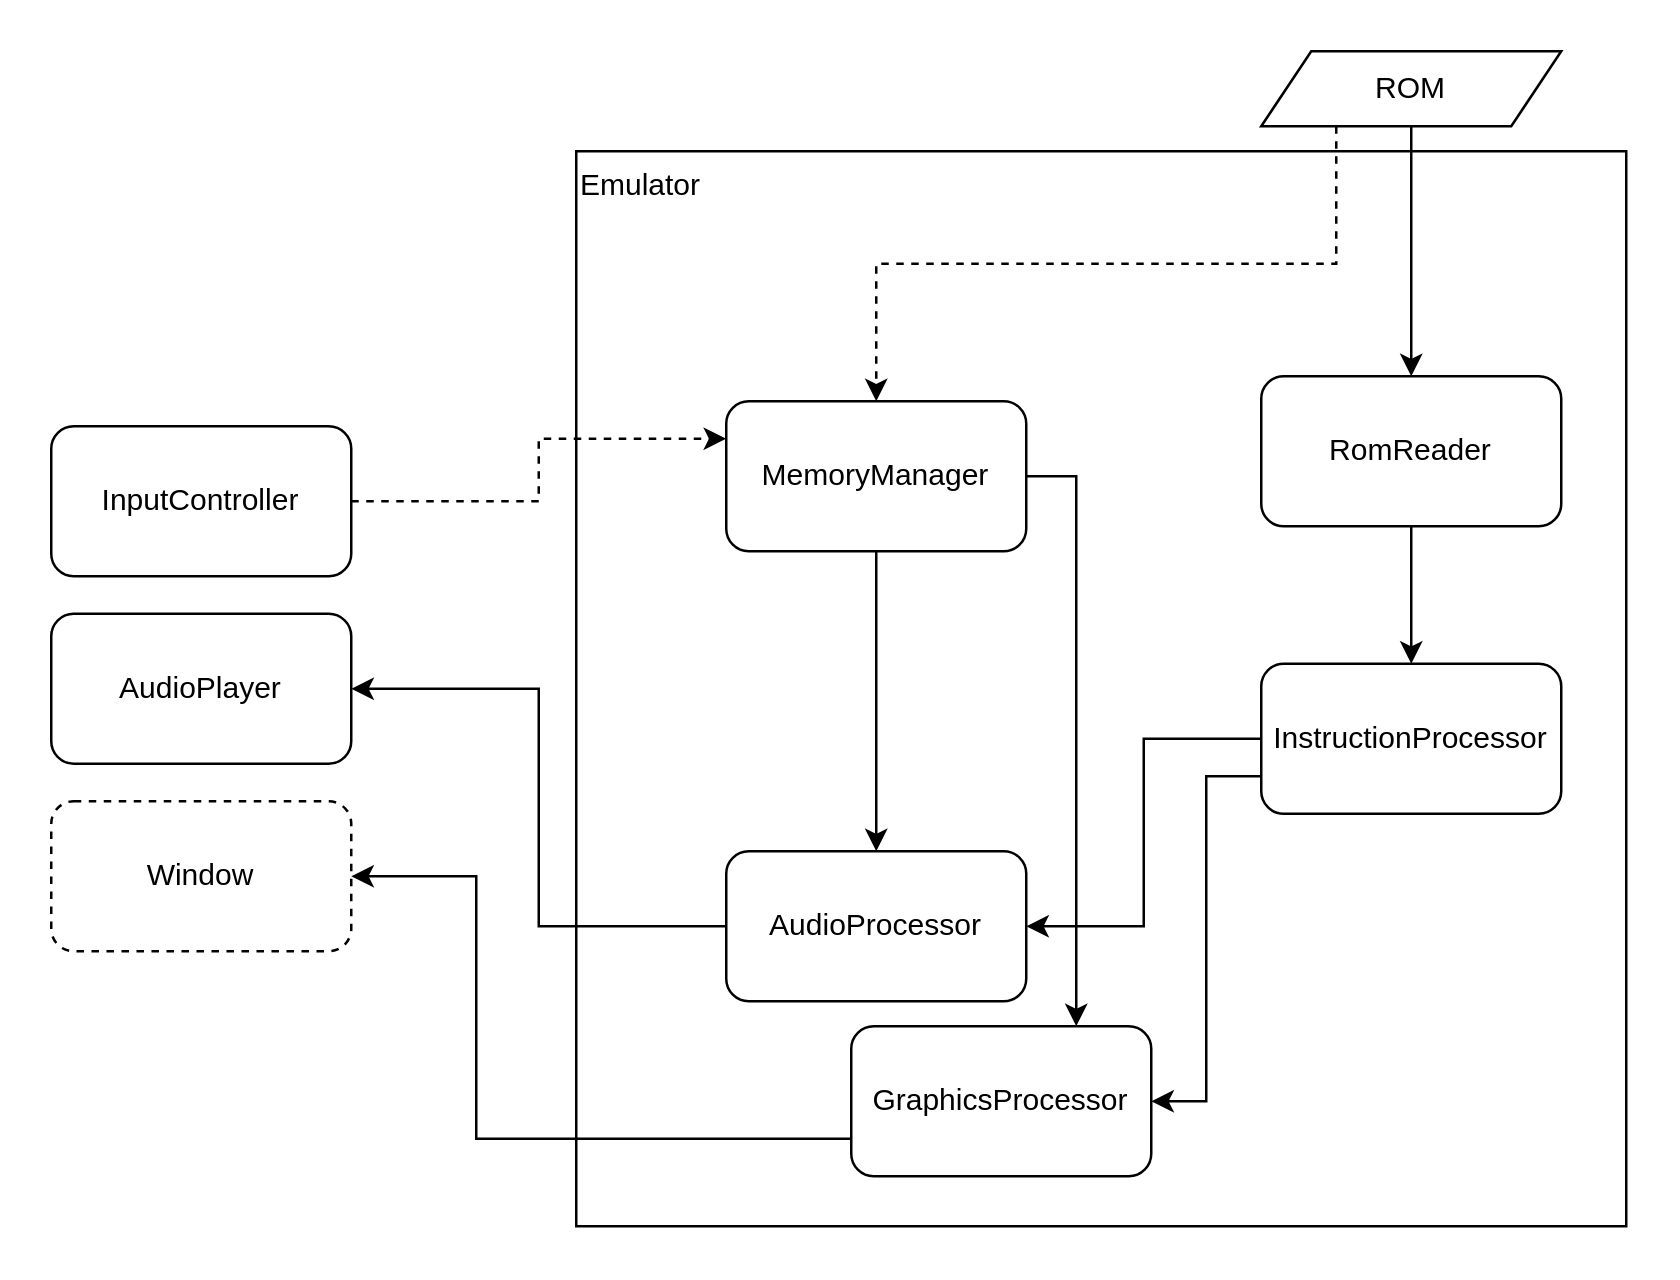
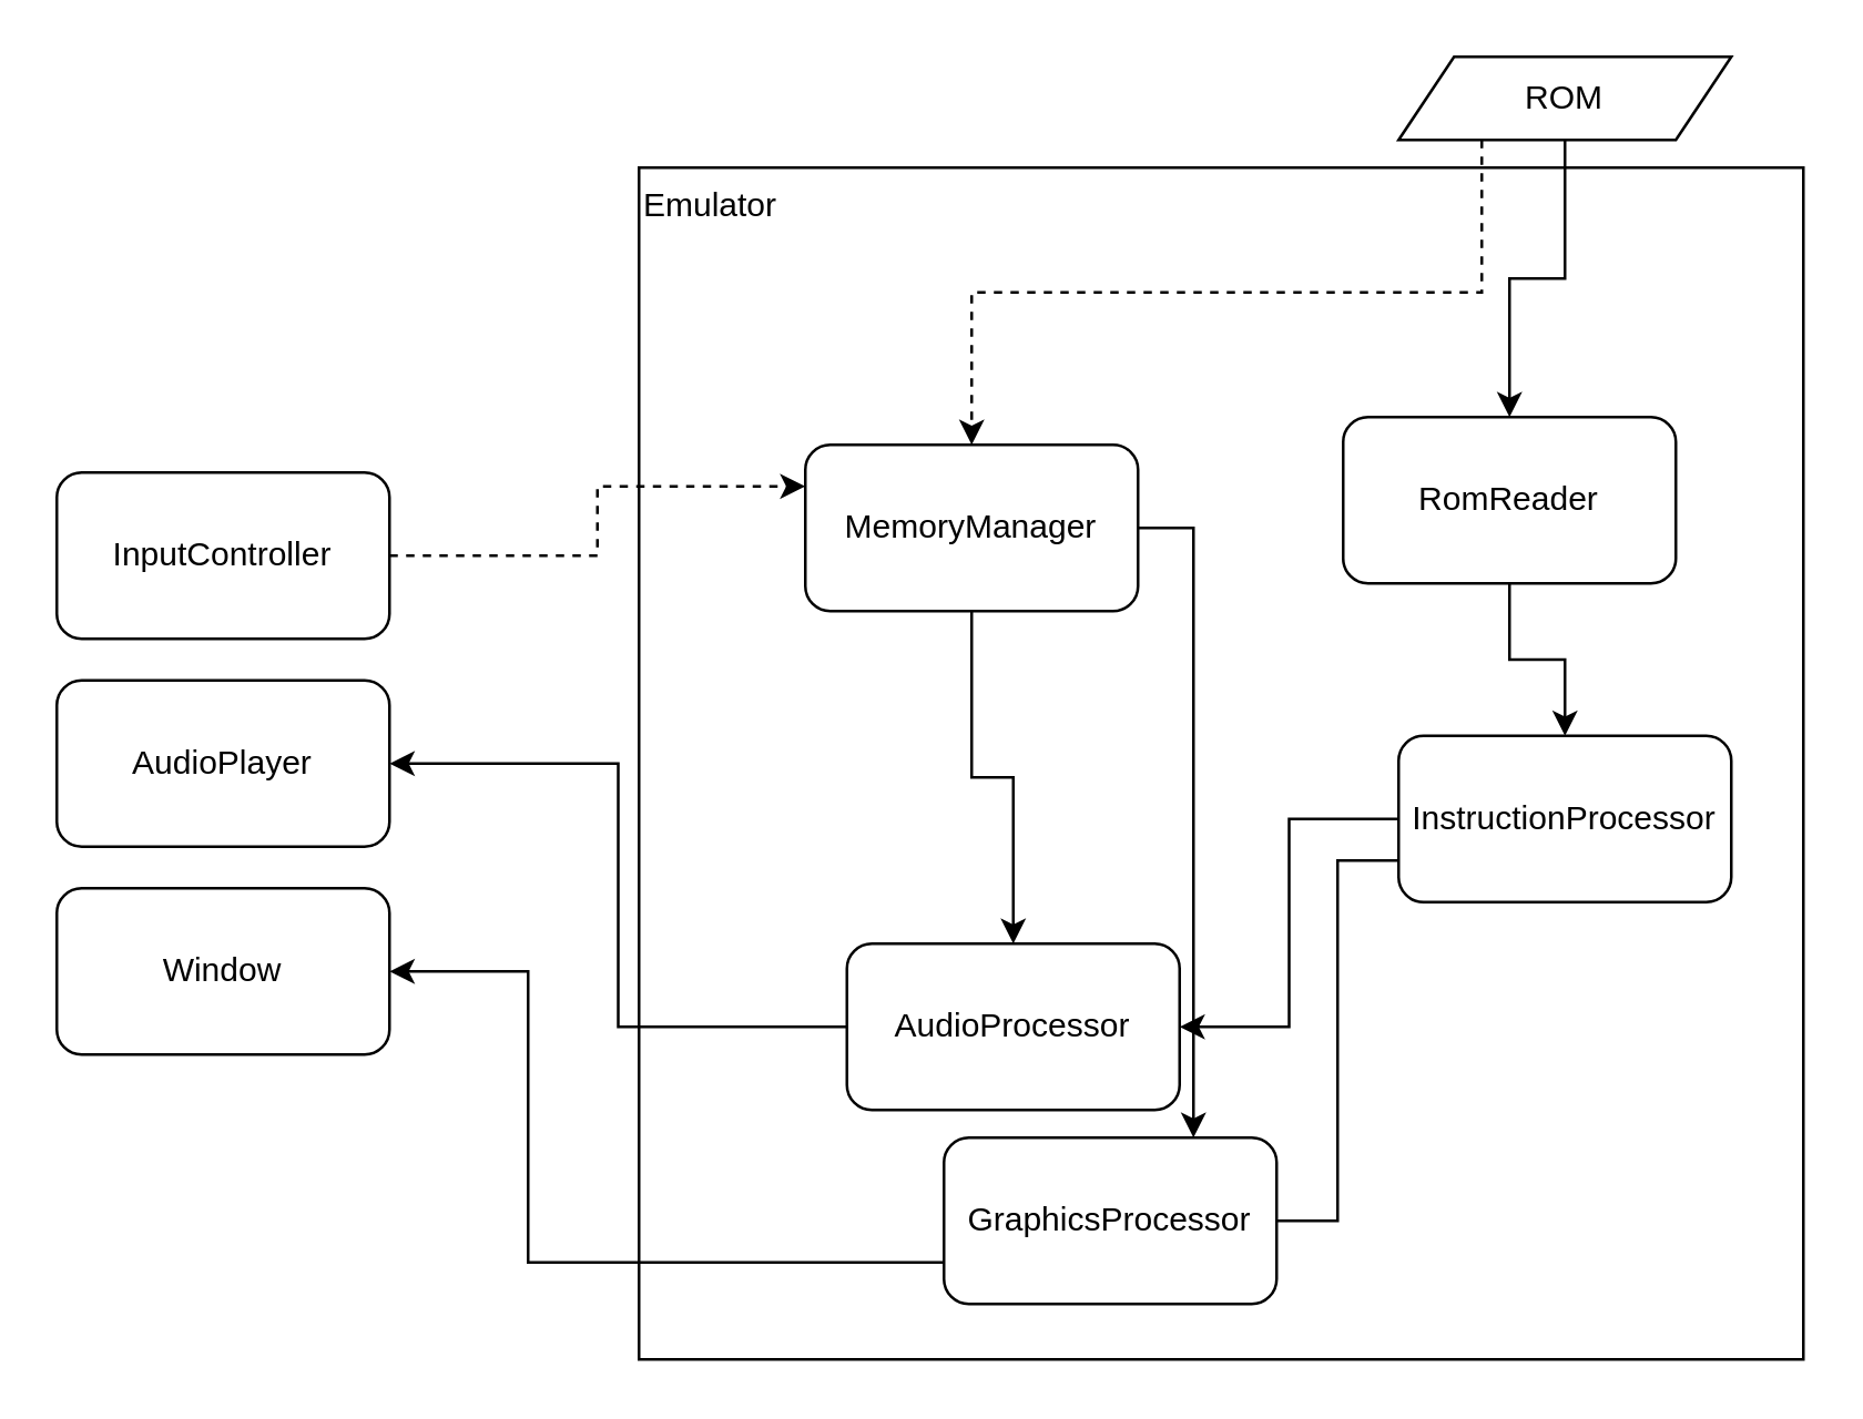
  <mxCell id="0" />
  <mxCell id="1" parent="0" />
  <mxCell id="2" value="Emulator" style="rounded=0;whiteSpace=wrap;html=1;align=left;verticalAlign=top;" parent="1" vertex="1"><mxGeometry x="230" y="60" width="420" height="430" as="geometry" /></mxCell>
  <mxCell id="3" style="edgeStyle=orthogonalEdgeStyle;rounded=0;orthogonalLoop=1;jettySize=auto;html=1;entryX=0.5;entryY=0;entryDx=0;entryDy=0;" parent="1" source="4" target="7" edge="1"><mxGeometry relative="1" as="geometry" /></mxCell>
- <mxCell id="4" value="RomReader" style="rounded=1;whiteSpace=wrap;html=1;" parent="1" vertex="1"><mxGeometry x="504" y="150" width="120" height="60" as="geometry" /></mxCell>
+ <mxCell id="4" value="RomReader" style="rounded=1;whiteSpace=wrap;html=1;" parent="1" vertex="1"><mxGeometry x="484" y="150" width="120" height="60" as="geometry" /></mxCell>
  <mxCell id="5" style="edgeStyle=orthogonalEdgeStyle;rounded=0;orthogonalLoop=1;jettySize=auto;html=1;entryX=1;entryY=0.5;entryDx=0;entryDy=0;exitX=0;exitY=0.5;exitDx=0;exitDy=0;" parent="1" source="7" target="15" edge="1"><mxGeometry relative="1" as="geometry" /></mxCell>
- <mxCell id="6" style="edgeStyle=orthogonalEdgeStyle;rounded=0;orthogonalLoop=1;jettySize=auto;html=1;entryX=1;entryY=0.5;entryDx=0;entryDy=0;exitX=0;exitY=0.75;exitDx=0;exitDy=0;" parent="1" source="7" target="17" edge="1"><mxGeometry relative="1" as="geometry" /></mxCell>
+ <mxCell id="6" style="edgeStyle=orthogonalEdgeStyle;rounded=0;orthogonalLoop=1;jettySize=auto;html=1;entryX=1;entryY=0.5;entryDx=0;entryDy=0;exitX=0;exitY=0.75;exitDx=0;exitDy=0;endArrow=none;" parent="1" source="7" target="17" edge="1"><mxGeometry relative="1" as="geometry" /></mxCell>
  <mxCell id="7" value="InstructionProcessor" style="rounded=1;whiteSpace=wrap;html=1;" parent="1" vertex="1"><mxGeometry x="504" y="265" width="120" height="60" as="geometry" /></mxCell>
  <mxCell id="8" style="edgeStyle=orthogonalEdgeStyle;rounded=0;orthogonalLoop=1;jettySize=auto;html=1;entryX=0.5;entryY=0;entryDx=0;entryDy=0;" parent="1" source="10" target="4" edge="1"><mxGeometry relative="1" as="geometry" /></mxCell>
  <mxCell id="9" style="edgeStyle=orthogonalEdgeStyle;rounded=0;orthogonalLoop=1;jettySize=auto;html=1;entryX=0.5;entryY=0;entryDx=0;entryDy=0;exitX=0.25;exitY=1;exitDx=0;exitDy=0;dashed=1;" parent="1" source="10" target="13" edge="1"><mxGeometry relative="1" as="geometry" /></mxCell>
  <mxCell id="10" value="ROM" style="shape=parallelogram;perimeter=parallelogramPerimeter;whiteSpace=wrap;html=1;fixedSize=1;" parent="1" vertex="1"><mxGeometry x="504" y="20" width="120" height="30" as="geometry" /></mxCell>
  <mxCell id="11" style="edgeStyle=orthogonalEdgeStyle;rounded=0;orthogonalLoop=1;jettySize=auto;html=1;exitX=0.5;exitY=1;exitDx=0;exitDy=0;entryX=0.5;entryY=0;entryDx=0;entryDy=0;" parent="1" source="13" target="15" edge="1"><mxGeometry relative="1" as="geometry" /></mxCell>
  <mxCell id="12" style="edgeStyle=orthogonalEdgeStyle;rounded=0;orthogonalLoop=1;jettySize=auto;html=1;exitX=1;exitY=0.5;exitDx=0;exitDy=0;entryX=0.75;entryY=0;entryDx=0;entryDy=0;" parent="1" source="13" target="17" edge="1"><mxGeometry relative="1" as="geometry" /></mxCell>
  <mxCell id="13" value="MemoryManager" style="rounded=1;whiteSpace=wrap;html=1;" parent="1" vertex="1"><mxGeometry x="290" y="160" width="120" height="60" as="geometry" /></mxCell>
  <mxCell id="14" style="edgeStyle=orthogonalEdgeStyle;rounded=0;orthogonalLoop=1;jettySize=auto;html=1;exitX=0;exitY=0.5;exitDx=0;exitDy=0;entryX=1;entryY=0.5;entryDx=0;entryDy=0;" parent="1" source="15" target="20" edge="1"><mxGeometry relative="1" as="geometry" /></mxCell>
- <mxCell id="15" value="AudioProcessor" style="rounded=1;whiteSpace=wrap;html=1;" parent="1" vertex="1"><mxGeometry x="290" y="340" width="120" height="60" as="geometry" /></mxCell>
+ <mxCell id="15" value="AudioProcessor" style="rounded=1;whiteSpace=wrap;html=1;" parent="1" vertex="1"><mxGeometry x="305" y="340" width="120" height="60" as="geometry" /></mxCell>
  <mxCell id="16" style="edgeStyle=orthogonalEdgeStyle;rounded=0;orthogonalLoop=1;jettySize=auto;html=1;exitX=0;exitY=0.75;exitDx=0;exitDy=0;entryX=1;entryY=0.5;entryDx=0;entryDy=0;" parent="1" source="17" target="21" edge="1"><mxGeometry relative="1" as="geometry"><Array as="points"><mxPoint x="190" y="455" /><mxPoint x="190" y="350" /></Array></mxGeometry></mxCell>
  <mxCell id="17" value="GraphicsProcessor" style="rounded=1;whiteSpace=wrap;html=1;" parent="1" vertex="1"><mxGeometry x="340" y="410" width="120" height="60" as="geometry" /></mxCell>
  <mxCell id="18" style="edgeStyle=orthogonalEdgeStyle;rounded=0;orthogonalLoop=1;jettySize=auto;html=1;entryX=0;entryY=0.25;entryDx=0;entryDy=0;dashed=1;" parent="1" source="19" target="13" edge="1"><mxGeometry relative="1" as="geometry" /></mxCell>
  <mxCell id="19" value="InputController" style="rounded=1;whiteSpace=wrap;html=1;" parent="1" vertex="1"><mxGeometry x="20" y="170" width="120" height="60" as="geometry" /></mxCell>
  <mxCell id="20" value="AudioPlayer" style="rounded=1;whiteSpace=wrap;html=1;" parent="1" vertex="1"><mxGeometry x="20" y="245" width="120" height="60" as="geometry" /></mxCell>
- <mxCell id="21" value="Window" style="rounded=1;whiteSpace=wrap;html=1;dashed=1;" parent="1" vertex="1"><mxGeometry x="20" y="320" width="120" height="60" as="geometry" /></mxCell>
+ <mxCell id="21" value="Window" style="rounded=1;whiteSpace=wrap;html=1;" parent="1" vertex="1"><mxGeometry x="20" y="320" width="120" height="60" as="geometry" /></mxCell>
